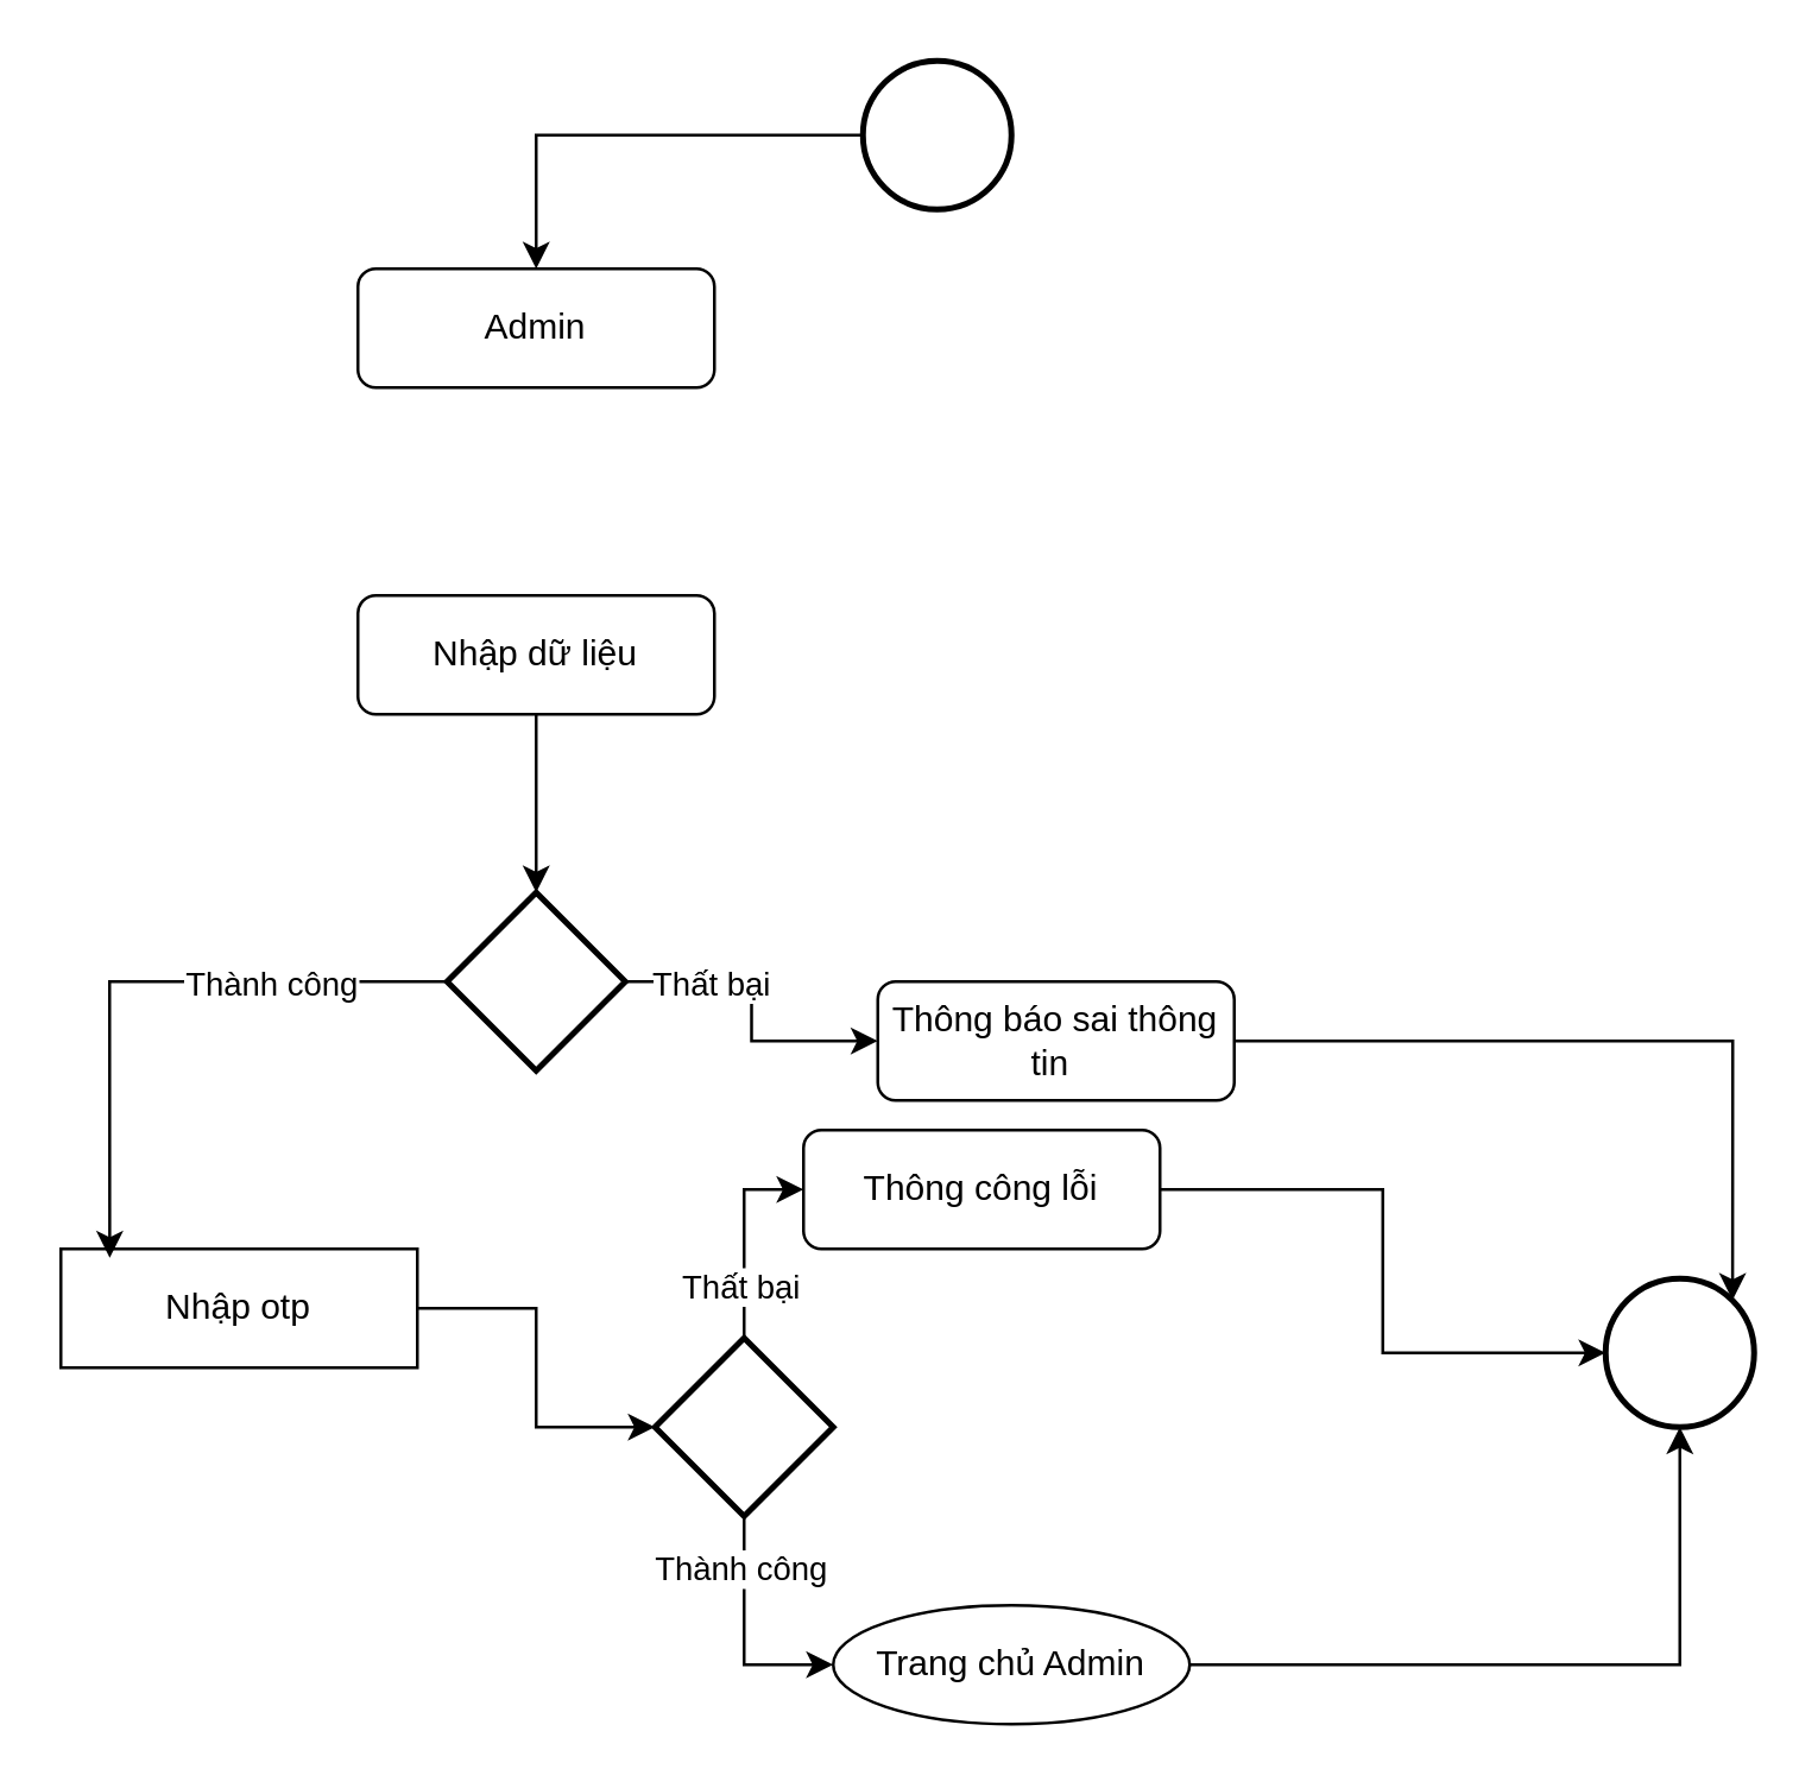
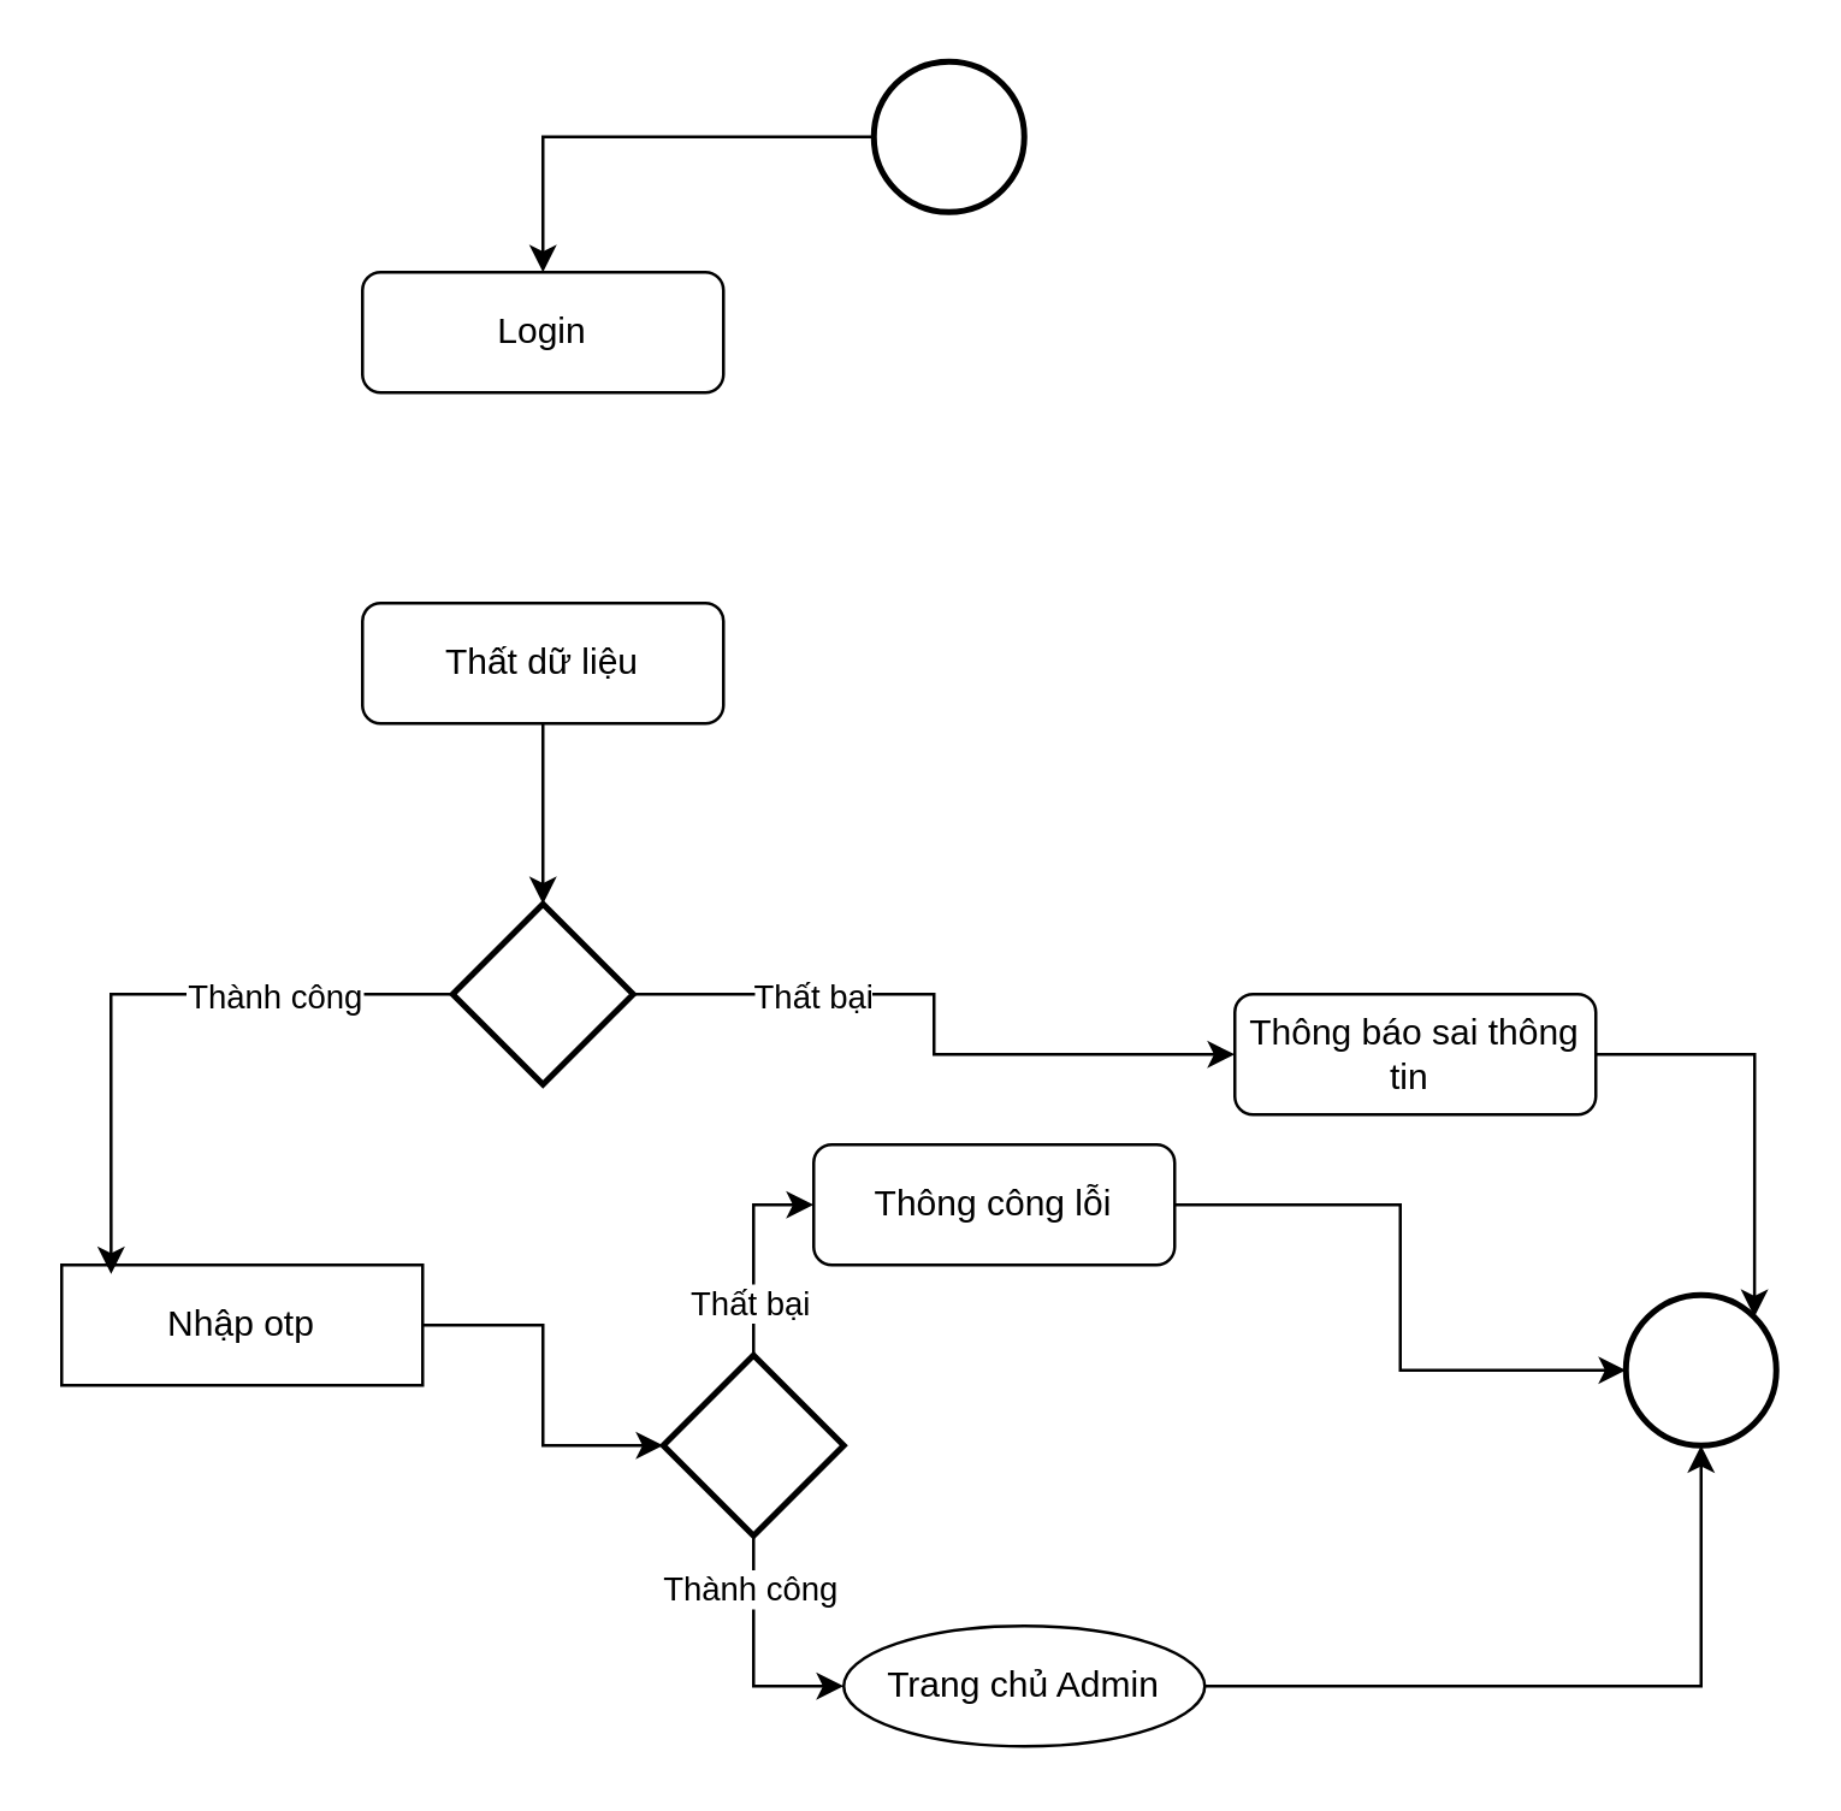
  <mxCell id="0" />
  <mxCell id="1" parent="0" />
- <mxCell id="2" value="Admin" style="rounded=1;whiteSpace=wrap;html=1;fontSize=12;glass=0;strokeWidth=1;shadow=0;" parent="1" vertex="1"><mxGeometry x="120" y="90" width="120" height="40" as="geometry" /></mxCell>
+ <mxCell id="2" value="Login" style="rounded=1;whiteSpace=wrap;html=1;fontSize=12;glass=0;strokeWidth=1;shadow=0;" parent="1" vertex="1"><mxGeometry x="120" y="90" width="120" height="40" as="geometry" /></mxCell>
  <mxCell id="3" style="edgeStyle=orthogonalEdgeStyle;rounded=0;orthogonalLoop=1;jettySize=auto;html=1;entryX=0.5;entryY=0;entryDx=0;entryDy=0;" parent="1" source="4" target="2" edge="1"><mxGeometry relative="1" as="geometry"><mxPoint x="260" y="40" as="sourcePoint" /></mxGeometry></mxCell>
  <mxCell id="4" value="" style="strokeWidth=2;html=1;shape=mxgraph.flowchart.start_2;whiteSpace=wrap;" parent="1" vertex="1"><mxGeometry x="290" y="20" width="50" height="50" as="geometry" /></mxCell>
  <mxCell id="5" value="" style="strokeWidth=2;html=1;shape=mxgraph.flowchart.start_2;whiteSpace=wrap;" parent="1" vertex="1"><mxGeometry x="540" y="430" width="50" height="50" as="geometry" /></mxCell>
- <mxCell id="6" value="Nhập dữ liệu" style="rounded=1;whiteSpace=wrap;html=1;fontSize=12;glass=0;strokeWidth=1;shadow=0;" parent="1" vertex="1"><mxGeometry x="120" y="200" width="120" height="40" as="geometry" /></mxCell>
+ <mxCell id="6" value="Thất dữ liệu" style="rounded=1;whiteSpace=wrap;html=1;fontSize=12;glass=0;strokeWidth=1;shadow=0;" parent="1" vertex="1"><mxGeometry x="120" y="200" width="120" height="40" as="geometry" /></mxCell>
  <mxCell id="7" style="edgeStyle=orthogonalEdgeStyle;rounded=0;orthogonalLoop=1;jettySize=auto;html=1;" parent="1" source="9" target="15" edge="1"><mxGeometry relative="1" as="geometry" /></mxCell>
  <mxCell id="8" value="Thất bại" style="edgeLabel;html=1;align=center;verticalAlign=middle;resizable=0;points=[];" parent="7" vertex="1" connectable="0"><mxGeometry x="-0.467" relative="1" as="geometry"><mxPoint as="offset" /></mxGeometry></mxCell>
  <mxCell id="9" value="" style="strokeWidth=2;html=1;shape=mxgraph.flowchart.decision;whiteSpace=wrap;" parent="1" vertex="1"><mxGeometry x="150" y="300" width="60" height="60" as="geometry" /></mxCell>
  <mxCell id="10" style="edgeStyle=orthogonalEdgeStyle;rounded=0;orthogonalLoop=1;jettySize=auto;html=1;entryX=0.5;entryY=0;entryDx=0;entryDy=0;entryPerimeter=0;" parent="1" source="6" target="9" edge="1"><mxGeometry relative="1" as="geometry" /></mxCell>
  <mxCell id="11" style="edgeStyle=orthogonalEdgeStyle;rounded=0;orthogonalLoop=1;jettySize=auto;html=1;" edge="1" parent="1" source="12" target="20"><mxGeometry relative="1" as="geometry" /></mxCell>
  <mxCell id="12" value="Nhập otp" style="whiteSpace=wrap;html=1;fontSize=12;glass=0;strokeWidth=1;shadow=0;rounded=0;" parent="1" vertex="1"><mxGeometry x="20" y="420" width="120" height="40" as="geometry" /></mxCell>
  <mxCell id="13" style="edgeStyle=orthogonalEdgeStyle;rounded=0;orthogonalLoop=1;jettySize=auto;html=1;entryX=0.137;entryY=0.075;entryDx=0;entryDy=0;entryPerimeter=0;" parent="1" source="9" target="12" edge="1"><mxGeometry relative="1" as="geometry" /></mxCell>
  <mxCell id="14" value="Thành công" style="edgeLabel;html=1;align=center;verticalAlign=middle;resizable=0;points=[];" parent="13" vertex="1" connectable="0"><mxGeometry x="-0.415" relative="1" as="geometry"><mxPoint as="offset" /></mxGeometry></mxCell>
- <mxCell id="15" value="Thông báo sai thông tin&amp;nbsp;" style="rounded=1;whiteSpace=wrap;html=1;fontSize=12;glass=0;strokeWidth=1;shadow=0;" parent="1" vertex="1"><mxGeometry x="295" y="330" width="120" height="40" as="geometry" /></mxCell>
+ <mxCell id="15" value="Thông báo sai thông tin&amp;nbsp;" style="rounded=1;whiteSpace=wrap;html=1;fontSize=12;glass=0;strokeWidth=1;shadow=0;" parent="1" vertex="1"><mxGeometry x="410" y="330" width="120" height="40" as="geometry" /></mxCell>
  <mxCell id="16" style="edgeStyle=orthogonalEdgeStyle;rounded=0;orthogonalLoop=1;jettySize=auto;html=1;entryX=0;entryY=0.5;entryDx=0;entryDy=0;" edge="1" parent="1" source="20" target="21"><mxGeometry relative="1" as="geometry" /></mxCell>
  <mxCell id="17" value="Thất bại" style="edgeLabel;html=1;align=center;verticalAlign=middle;resizable=0;points=[];" vertex="1" connectable="0" parent="16"><mxGeometry x="-0.48" y="2" relative="1" as="geometry"><mxPoint as="offset" /></mxGeometry></mxCell>
  <mxCell id="18" style="edgeStyle=orthogonalEdgeStyle;rounded=0;orthogonalLoop=1;jettySize=auto;html=1;entryX=0;entryY=0.5;entryDx=0;entryDy=0;" edge="1" parent="1" source="20" target="22"><mxGeometry relative="1" as="geometry" /></mxCell>
  <mxCell id="19" value="Thành công" style="edgeLabel;html=1;align=center;verticalAlign=middle;resizable=0;points=[];" vertex="1" connectable="0" parent="18"><mxGeometry x="-0.58" y="-2" relative="1" as="geometry"><mxPoint as="offset" /></mxGeometry></mxCell>
  <mxCell id="20" value="" style="strokeWidth=2;html=1;shape=mxgraph.flowchart.decision;whiteSpace=wrap;" vertex="1" parent="1"><mxGeometry x="220" y="450" width="60" height="60" as="geometry" /></mxCell>
  <mxCell id="21" value="Thông công lỗi" style="rounded=1;whiteSpace=wrap;html=1;fontSize=12;glass=0;strokeWidth=1;shadow=0;" vertex="1" parent="1"><mxGeometry x="270" y="380" width="120" height="40" as="geometry" /></mxCell>
  <mxCell id="22" value="Trang chủ Admin" style="ellipse;whiteSpace=wrap;html=1;fontSize=12;glass=0;strokeWidth=1;shadow=0;" vertex="1" parent="1"><mxGeometry x="280" y="540" width="120" height="40" as="geometry" /></mxCell>
  <mxCell id="23" style="edgeStyle=orthogonalEdgeStyle;rounded=0;orthogonalLoop=1;jettySize=auto;html=1;entryX=0.855;entryY=0.145;entryDx=0;entryDy=0;entryPerimeter=0;" edge="1" parent="1" source="15" target="5"><mxGeometry relative="1" as="geometry" /></mxCell>
  <mxCell id="24" style="edgeStyle=orthogonalEdgeStyle;rounded=0;orthogonalLoop=1;jettySize=auto;html=1;entryX=0;entryY=0.5;entryDx=0;entryDy=0;entryPerimeter=0;" edge="1" parent="1" source="21" target="5"><mxGeometry relative="1" as="geometry" /></mxCell>
  <mxCell id="25" style="edgeStyle=orthogonalEdgeStyle;rounded=0;orthogonalLoop=1;jettySize=auto;html=1;entryX=0.5;entryY=1;entryDx=0;entryDy=0;entryPerimeter=0;" edge="1" parent="1" source="22" target="5"><mxGeometry relative="1" as="geometry" /></mxCell>
